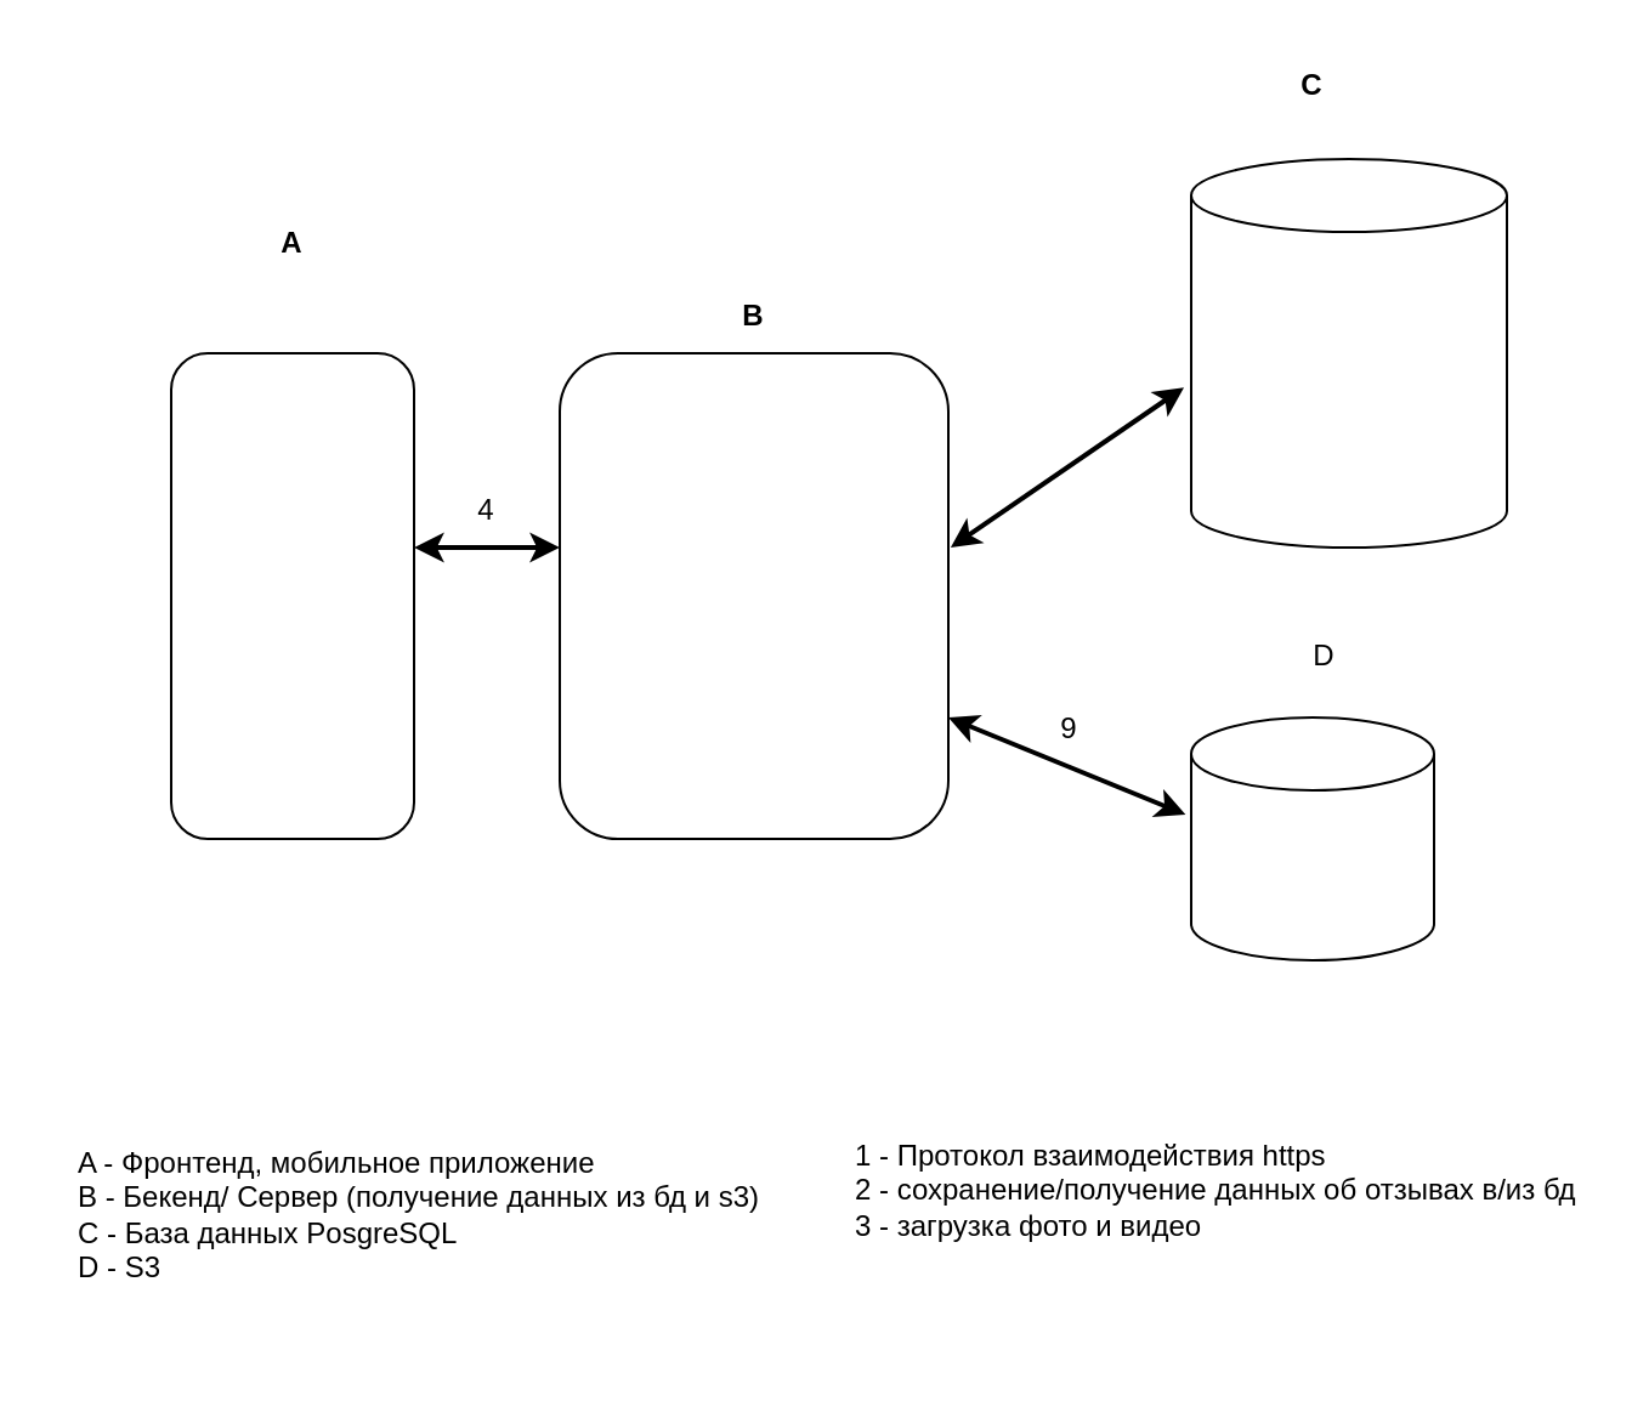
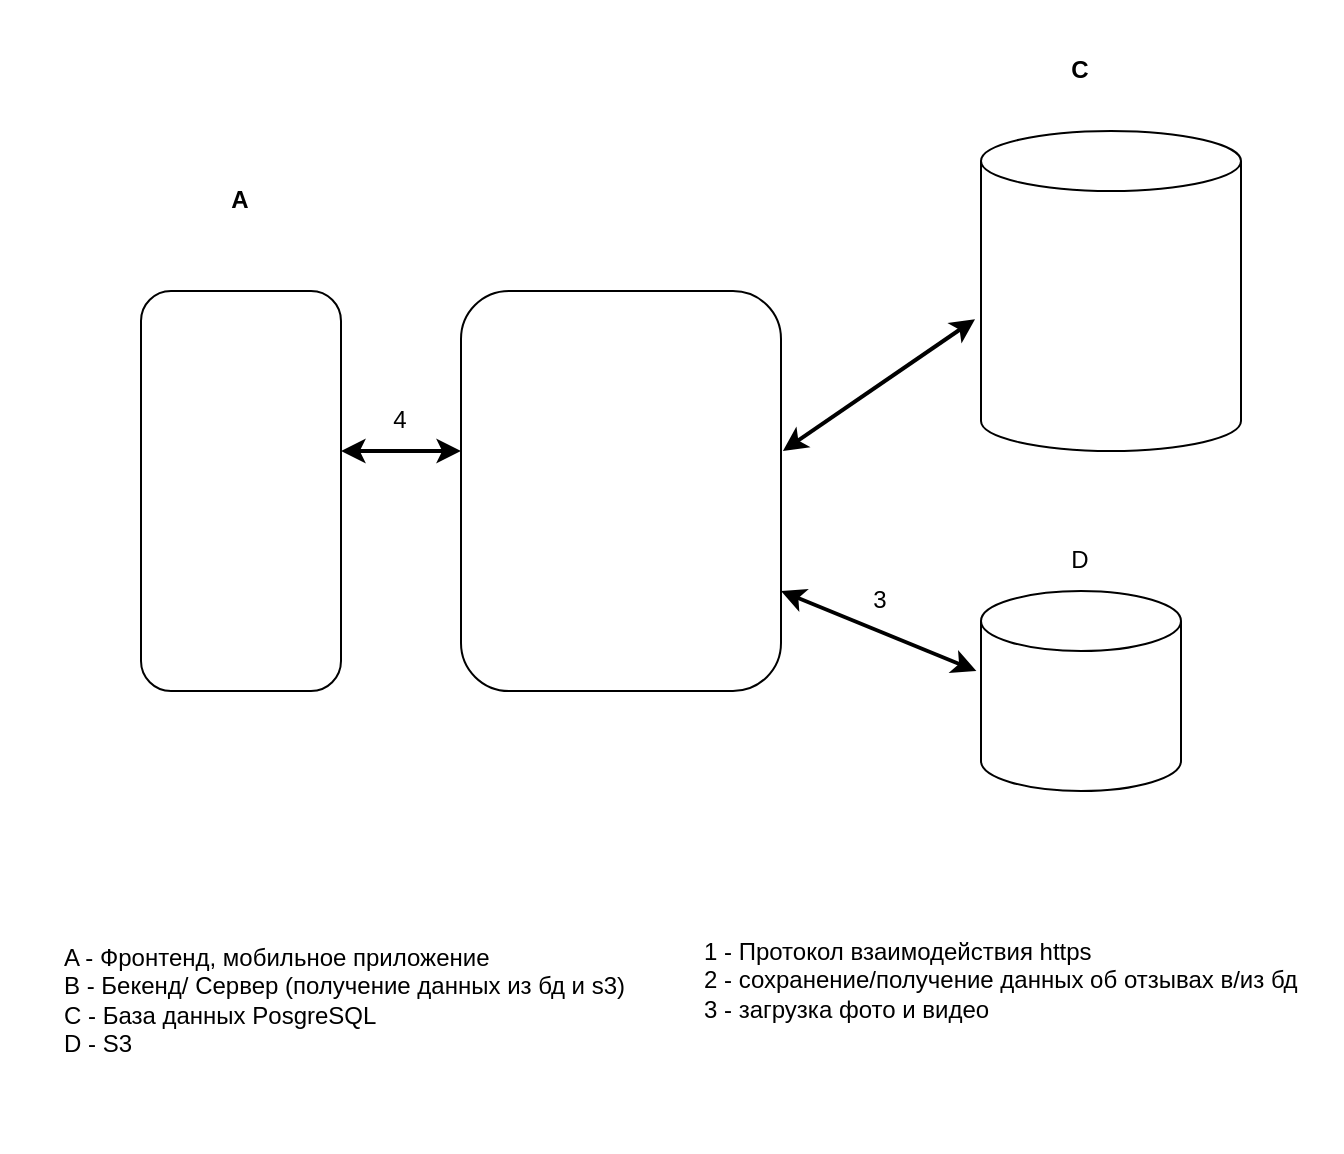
  <mxCell id="0" />
  <mxCell id="1" parent="0" />
  <mxCell id="2" value="" style="rounded=1;whiteSpace=wrap;html=1;rotation=-90;" parent="1" vertex="1"><mxGeometry x="20" y="195" width="200" height="100" as="geometry" /></mxCell>
  <mxCell id="3" value="" style="rounded=1;whiteSpace=wrap;html=1;direction=south;" parent="1" vertex="1"><mxGeometry x="230" y="145" width="160" height="200" as="geometry" /></mxCell>
  <mxCell id="4" value="" style="shape=cylinder3;whiteSpace=wrap;html=1;boundedLbl=1;backgroundOutline=1;size=15;" parent="1" vertex="1"><mxGeometry x="490" y="65" width="130" height="160" as="geometry" /></mxCell>
  <mxCell id="5" value="&lt;b&gt;А&lt;/b&gt;" style="text;html=1;align=center;verticalAlign=middle;whiteSpace=wrap;rounded=0;" parent="1" vertex="1"><mxGeometry x="90" y="85" width="60" height="30" as="geometry" /></mxCell>
- <mxCell id="6" value="&lt;b&gt;B&lt;/b&gt;" style="text;html=1;align=center;verticalAlign=middle;whiteSpace=wrap;rounded=0;" parent="1" vertex="1"><mxGeometry x="280" y="115" width="60" height="30" as="geometry" /></mxCell>
  <mxCell id="7" value="&lt;b&gt;C&lt;/b&gt;" style="text;html=1;align=center;verticalAlign=middle;whiteSpace=wrap;rounded=0;" parent="1" vertex="1"><mxGeometry x="510" y="20" width="60" height="30" as="geometry" /></mxCell>
  <mxCell id="8" value="" style="endArrow=classic;startArrow=classic;html=1;rounded=0;endSize=6;strokeWidth=2;" parent="1" edge="1"><mxGeometry width="50" height="50" relative="1" as="geometry"><mxPoint x="170" y="225" as="sourcePoint" /><mxPoint x="230" y="225" as="targetPoint" /></mxGeometry></mxCell>
  <mxCell id="9" value="" style="endArrow=classic;startArrow=classic;html=1;rounded=0;exitX=0.4;exitY=-0.006;exitDx=0;exitDy=0;exitPerimeter=0;strokeWidth=2;entryX=-0.023;entryY=0.588;entryDx=0;entryDy=0;entryPerimeter=0;" parent="1" source="3" target="4" edge="1"><mxGeometry width="50" height="50" relative="1" as="geometry"><mxPoint x="180" y="235" as="sourcePoint" /><mxPoint x="470" y="225" as="targetPoint" /><Array as="points" /></mxGeometry></mxCell>
  <mxCell id="10" value="4" style="text;html=1;align=center;verticalAlign=middle;whiteSpace=wrap;rounded=0;" parent="1" vertex="1"><mxGeometry x="170" y="195" width="60" height="30" as="geometry" /></mxCell>
  <mxCell id="11" value="" style="shape=cylinder3;whiteSpace=wrap;html=1;boundedLbl=1;backgroundOutline=1;size=15;" parent="1" vertex="1"><mxGeometry x="490" y="295" width="100" height="100" as="geometry" /></mxCell>
  <mxCell id="12" value="" style="endArrow=classic;startArrow=classic;html=1;rounded=0;exitX=0.75;exitY=0;exitDx=0;exitDy=0;strokeWidth=2;entryX=-0.023;entryY=0.4;entryDx=0;entryDy=0;entryPerimeter=0;" parent="1" source="3" target="11" edge="1"><mxGeometry width="50" height="50" relative="1" as="geometry"><mxPoint x="401" y="235" as="sourcePoint" /><mxPoint x="480" y="235" as="targetPoint" /><Array as="points" /></mxGeometry></mxCell>
  <mxCell id="13" value="A - Фронтенд, мобильное приложение&lt;div&gt;B - Бекенд/ Сервер (получение данных из бд и s3)&lt;/div&gt;&lt;div&gt;C - База данных PosgreSQL&lt;/div&gt;&lt;div&gt;D - S3&lt;/div&gt;" style="text;html=1;align=left;verticalAlign=middle;whiteSpace=wrap;rounded=0;" parent="1" vertex="1"><mxGeometry x="30" y="445" width="290" height="110" as="geometry" /></mxCell>
- <mxCell id="14" value="D" style="text;html=1;align=center;verticalAlign=middle;whiteSpace=wrap;rounded=0;" parent="1" vertex="1"><mxGeometry x="515" y="255" width="60" height="30" as="geometry" /></mxCell>
- <mxCell id="15" value="9" style="text;html=1;align=center;verticalAlign=middle;whiteSpace=wrap;rounded=0;" parent="1" vertex="1"><mxGeometry x="410" y="285" width="60" height="30" as="geometry" /></mxCell>
+ <mxCell id="14" value="D" style="text;html=1;align=center;verticalAlign=middle;whiteSpace=wrap;rounded=0;" parent="1" vertex="1"><mxGeometry x="510" y="265" width="60" height="30" as="geometry" /></mxCell>
+ <mxCell id="15" value="3" style="text;html=1;align=center;verticalAlign=middle;whiteSpace=wrap;rounded=0;" parent="1" vertex="1"><mxGeometry x="410" y="285" width="60" height="30" as="geometry" /></mxCell>
  <mxCell id="16" value="1 - Протокол взаимодействия https&lt;div&gt;2 - сохранение/получение данных об отзывах в/из бд&lt;/div&gt;&lt;div&gt;3 -&amp;nbsp;загрузка фото и видео&lt;span style=&quot;background-color: initial;&quot;&gt;&amp;nbsp;&lt;/span&gt;&lt;/div&gt;" style="text;html=1;align=left;verticalAlign=middle;whiteSpace=wrap;rounded=0;" parent="1" vertex="1"><mxGeometry x="350" y="445" width="300" height="90" as="geometry" /></mxCell>
